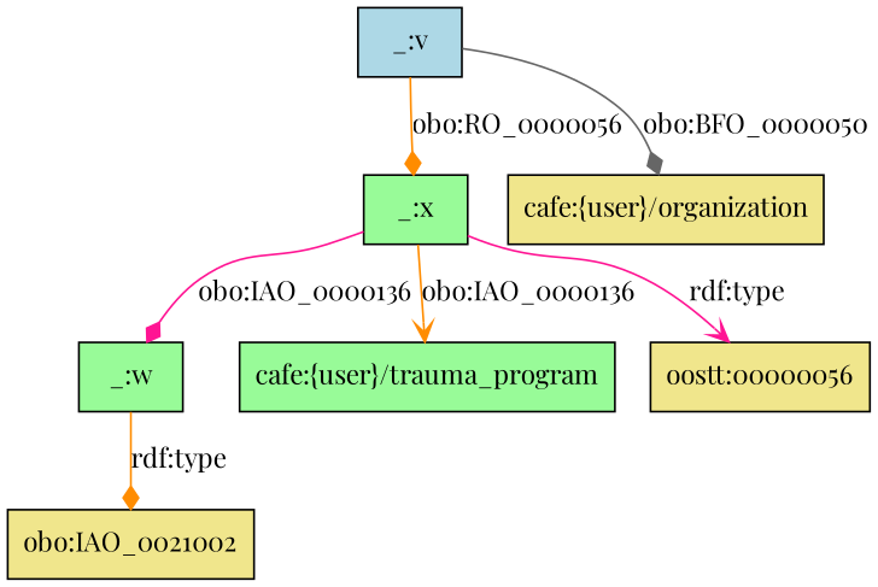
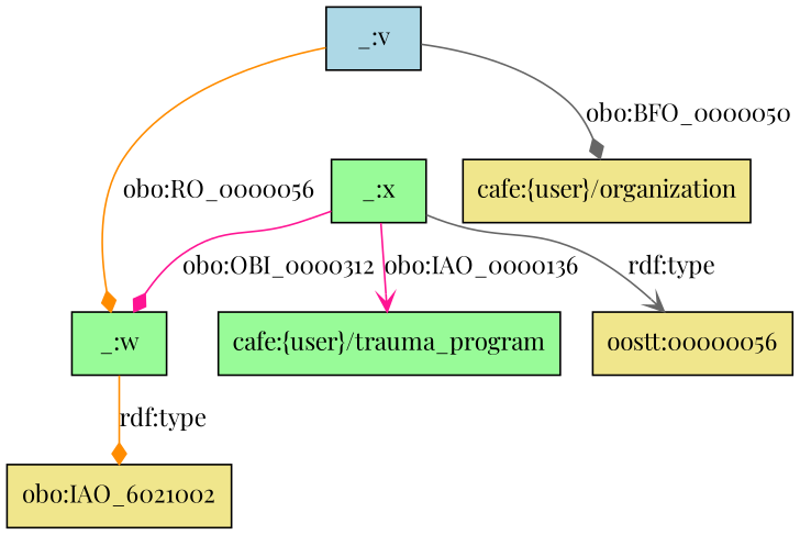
  digraph {
    fontname="Playfair Display"
    node [fillcolor=khaki fontname="Playfair Display" shape=rectangle style=filled]
    edge [arrowhead=diamond color=darkorange fontname="Playfair Display"]
-   "obo:IAO_0021002"
+   "obo:IAO_0021002" [label="obo:IAO_6021002"]
    "_:w" [fillcolor=palegreen]
    "_:x" [fillcolor=palegreen]
    "cafe:{user}/trauma_program" [fillcolor=palegreen]
    "oostt:00000056"
    "_:v" [fillcolor=lightblue]
    "cafe:{user}/organization"
    "_:w" -> "obo:IAO_0021002" [label="rdf:type"]
-   "_:x" -> "_:w" [color=deeppink label="obo:IAO_0000136"]
-   "_:x" -> "cafe:{user}/trauma_program" [arrowhead=vee label="obo:IAO_0000136"]
-   "_:x" -> "oostt:00000056" [arrowhead=vee color=deeppink label="rdf:type"]
-   "_:v" -> "_:x" [label="obo:RO_0000056"]
+   "_:x" -> "_:w" [color=deeppink label="obo:OBI_0000312"]
+   "_:x" -> "cafe:{user}/trauma_program" [arrowhead=vee color=deeppink label="obo:IAO_0000136"]
+   "_:x" -> "oostt:00000056" [arrowhead=vee color=gray40 label="rdf:type"]
+   "_:v" -> "_:w" [label="obo:RO_0000056"]
    "_:v" -> "cafe:{user}/organization" [color=gray40 label="obo:BFO_0000050"]
  }
